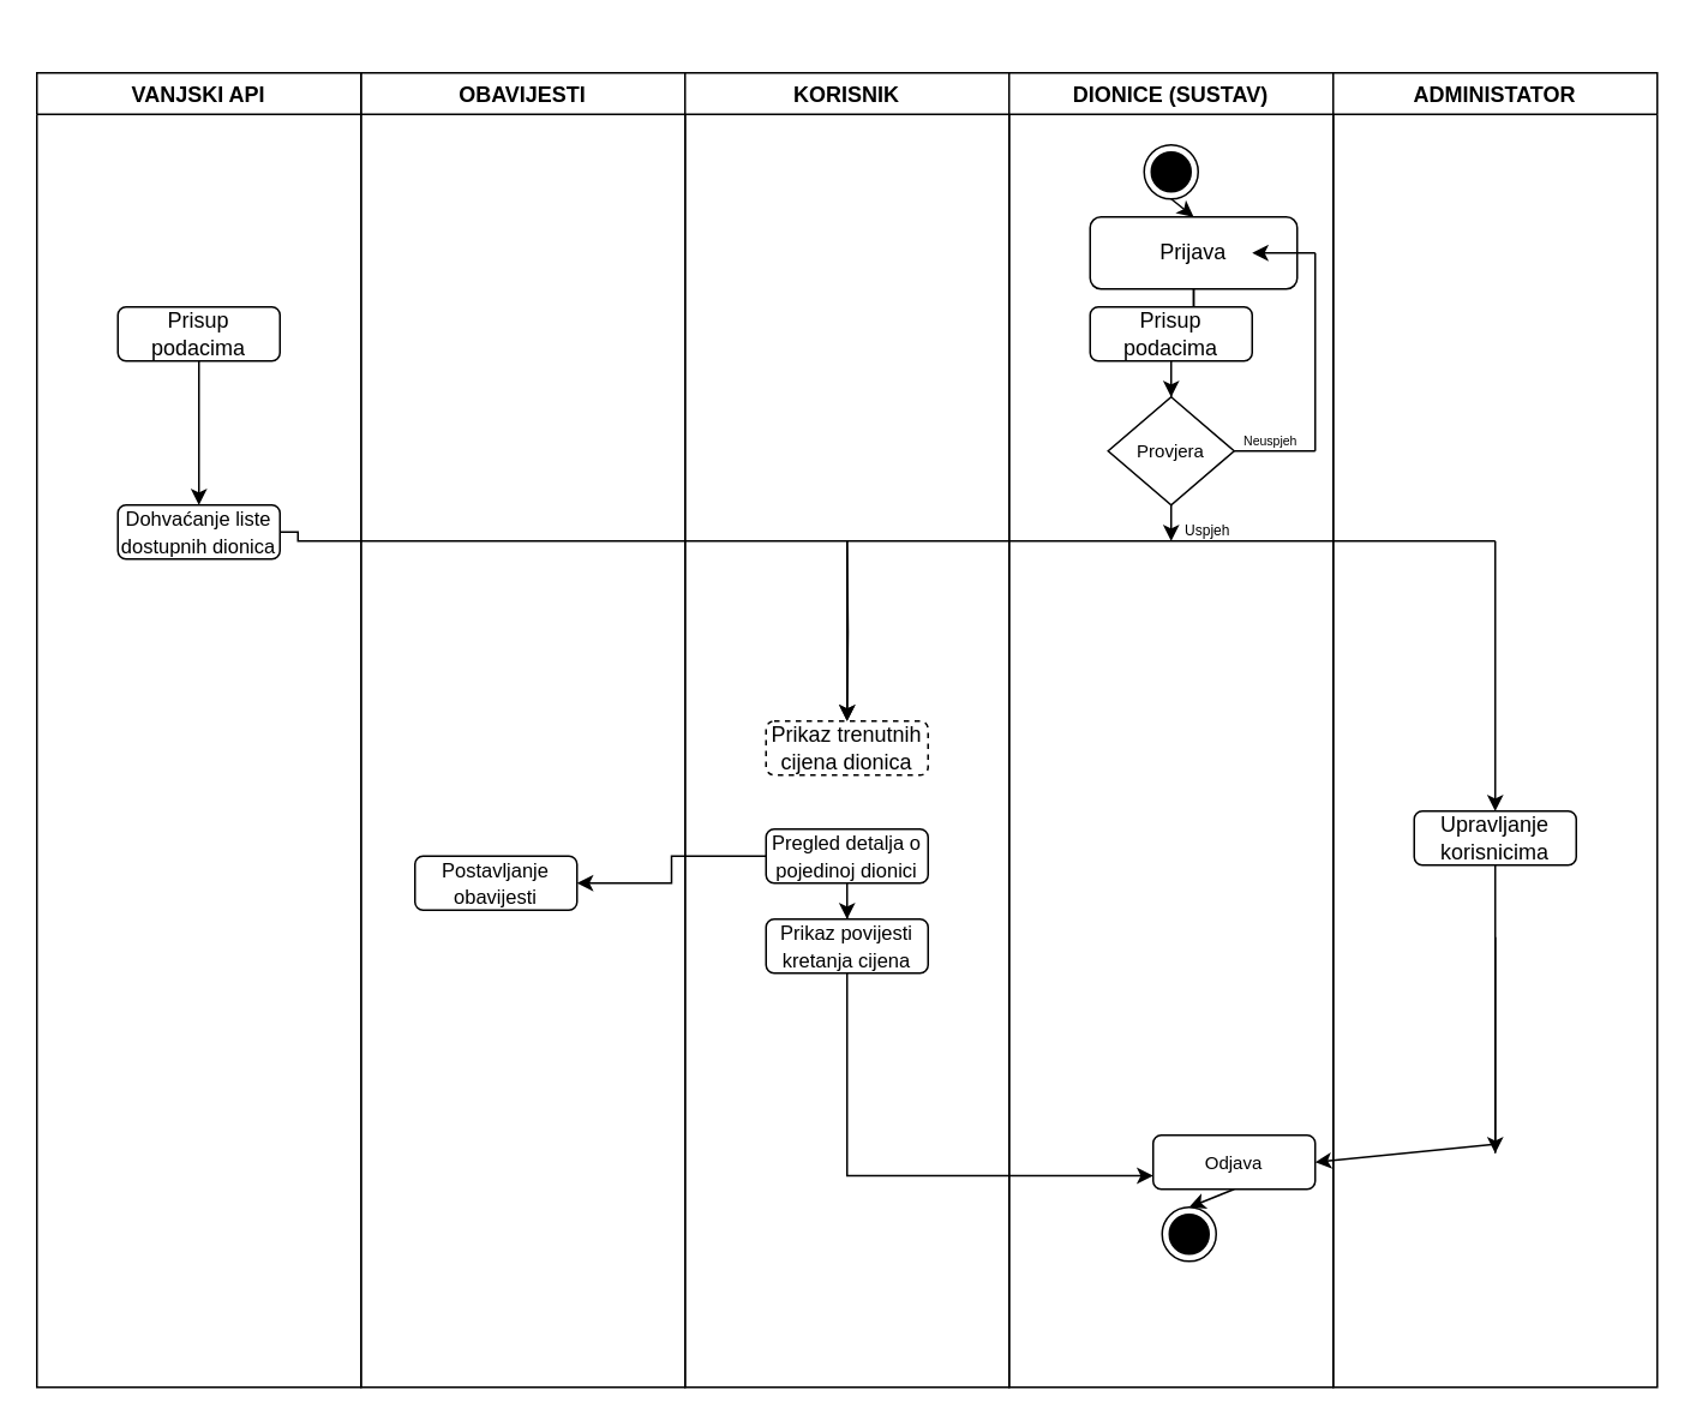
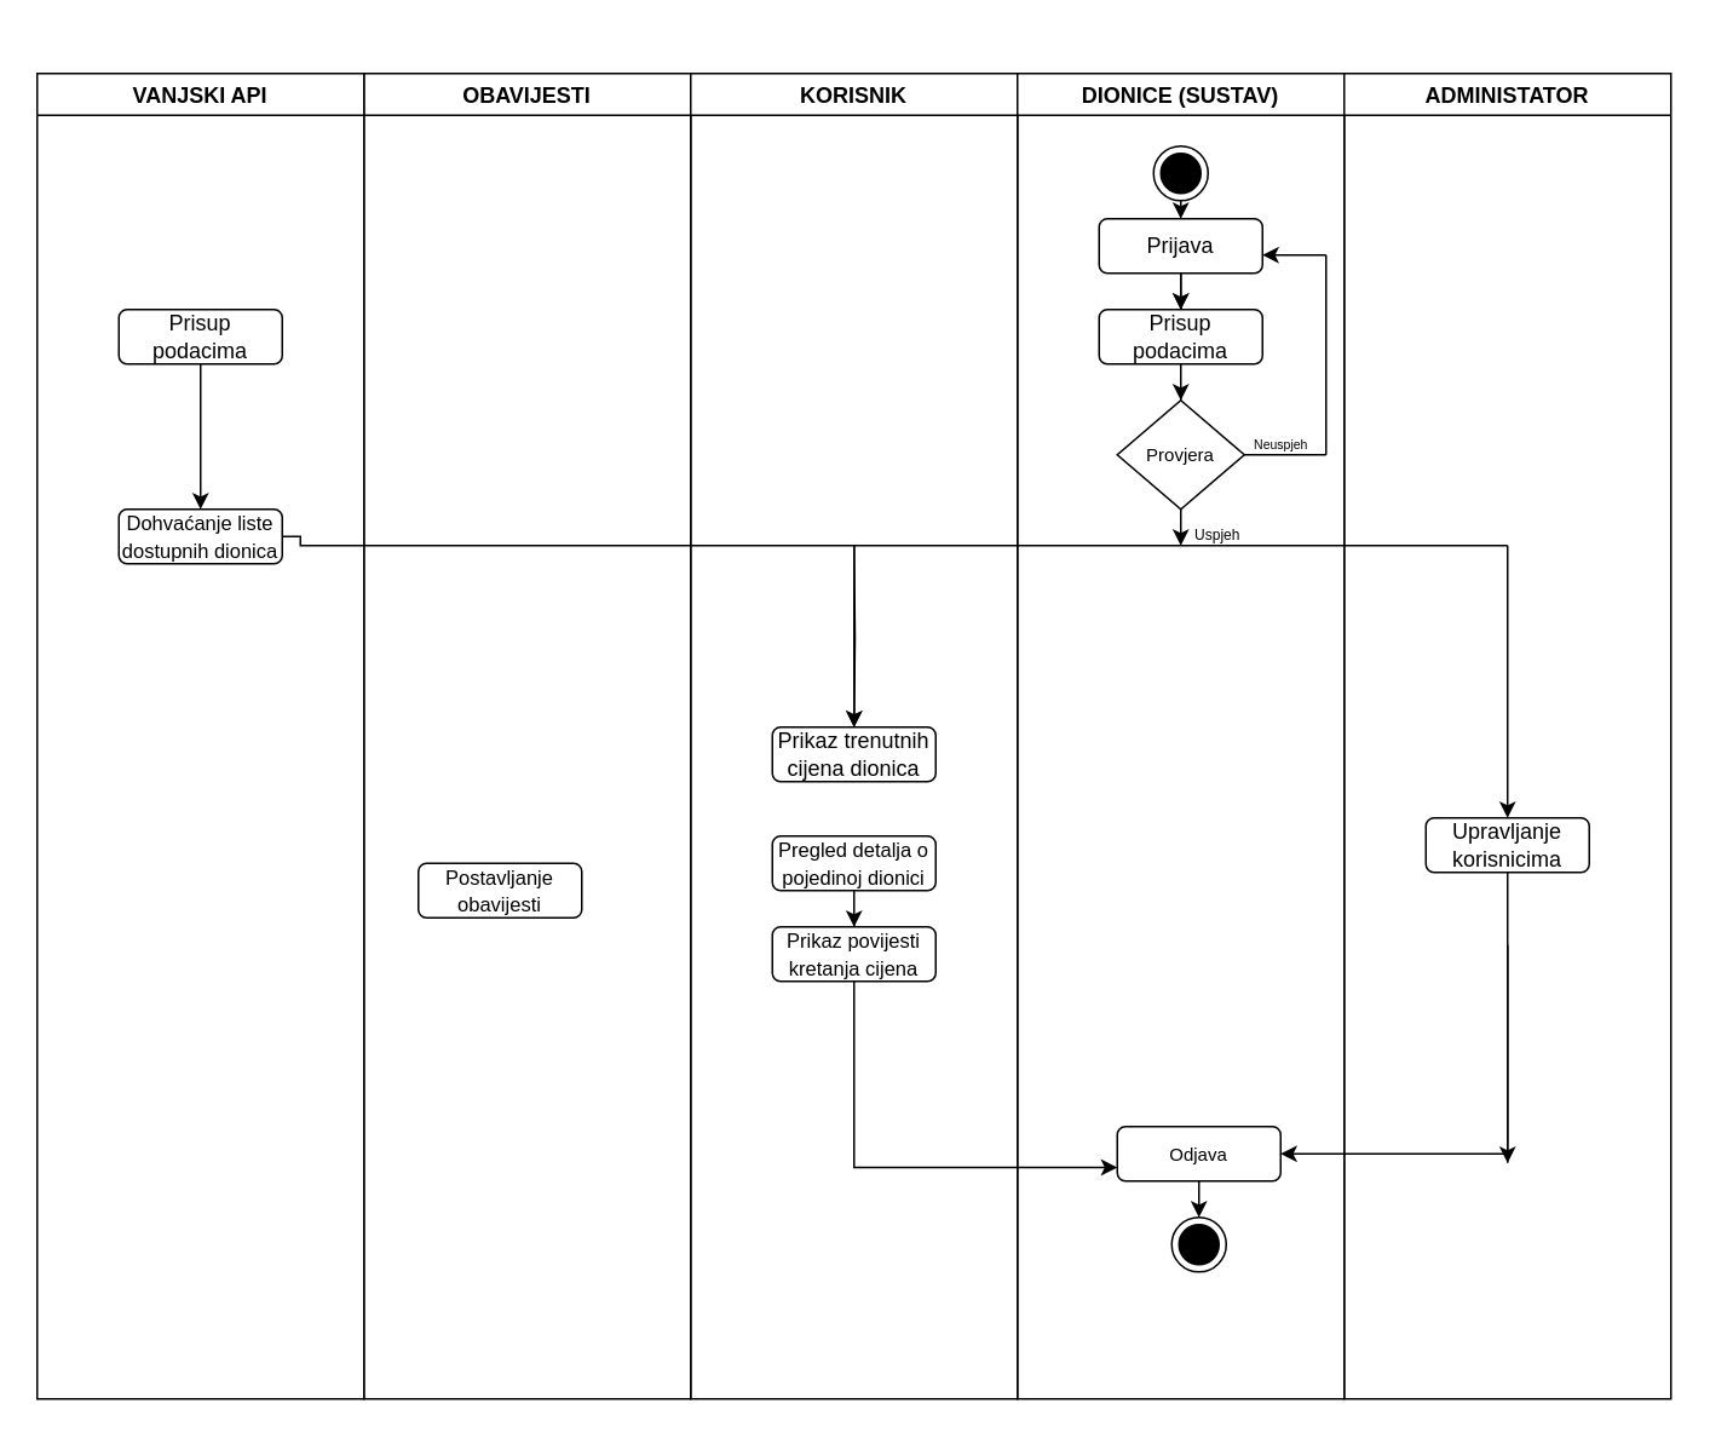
  <mxCell id="0" />
  <mxCell id="1" parent="0" />
  <mxCell id="2" style="edgeStyle=orthogonalEdgeStyle;rounded=0;orthogonalLoop=1;jettySize=auto;html=1;exitX=0.5;exitY=1;exitDx=0;exitDy=0;entryX=0.5;entryY=0;entryDx=0;entryDy=0;" parent="1" edge="1"><mxGeometry relative="1" as="geometry"><mxPoint x="500" y="20" as="sourcePoint" /></mxGeometry></mxCell>
  <mxCell id="3" style="edgeStyle=orthogonalEdgeStyle;rounded=0;orthogonalLoop=1;jettySize=auto;html=1;exitX=0.5;exitY=1;exitDx=0;exitDy=0;entryX=0.5;entryY=0;entryDx=0;entryDy=0;" parent="1" edge="1"><mxGeometry relative="1" as="geometry"><mxPoint x="500" y="75" as="sourcePoint" /></mxGeometry></mxCell>
  <mxCell id="4" value="" style="edgeStyle=orthogonalEdgeStyle;rounded=0;orthogonalLoop=1;jettySize=auto;html=1;" parent="1" edge="1"><mxGeometry relative="1" as="geometry"><mxPoint x="500" y="190" as="sourcePoint" /></mxGeometry></mxCell>
  <mxCell id="5" value="" style="edgeStyle=orthogonalEdgeStyle;rounded=0;orthogonalLoop=1;jettySize=auto;html=1;" parent="1" edge="1"><mxGeometry relative="1" as="geometry"><mxPoint x="500" y="190" as="sourcePoint" /></mxGeometry></mxCell>
  <mxCell id="6" value="OBAVIJESTI" style="swimlane;" vertex="1" parent="1"><mxGeometry x="200" y="40" width="180" height="730" as="geometry" /></mxCell>
  <mxCell id="7" value="&lt;font style=&quot;font-size: 11px;&quot;&gt;Postavljanje obavijesti&lt;/font&gt;" style="rounded=1;whiteSpace=wrap;html=1;" vertex="1" parent="6"><mxGeometry x="30" y="435" width="90" height="30" as="geometry" /></mxCell>
  <mxCell id="8" value="KORISNIK" style="swimlane;startSize=23;" vertex="1" parent="1"><mxGeometry x="380" y="40" width="180" height="730" as="geometry" /></mxCell>
  <mxCell id="9" style="edgeStyle=orthogonalEdgeStyle;rounded=0;orthogonalLoop=1;jettySize=auto;html=1;exitX=0.5;exitY=0;exitDx=0;exitDy=0;entryX=0.5;entryY=0;entryDx=0;entryDy=0;" edge="1" parent="8" target="10"><mxGeometry relative="1" as="geometry"><mxPoint x="90" y="260" as="sourcePoint" /></mxGeometry></mxCell>
- <mxCell id="10" value="Prikaz trenutnih cijena dionica" style="rounded=1;whiteSpace=wrap;html=1;dashed=1;" vertex="1" parent="8"><mxGeometry x="45" y="360" width="90" height="30" as="geometry" /></mxCell>
+ <mxCell id="10" value="Prikaz trenutnih cijena dionica" style="rounded=1;whiteSpace=wrap;html=1;" vertex="1" parent="8"><mxGeometry x="45" y="360" width="90" height="30" as="geometry" /></mxCell>
  <mxCell id="11" value="" style="edgeStyle=orthogonalEdgeStyle;rounded=0;orthogonalLoop=1;jettySize=auto;html=1;" edge="1" parent="8" source="12" target="13"><mxGeometry relative="1" as="geometry" /></mxCell>
  <mxCell id="12" value="&lt;font style=&quot;font-size: 11px;&quot;&gt;Pregled detalja o pojedinoj dionici&lt;/font&gt;" style="rounded=1;whiteSpace=wrap;html=1;" vertex="1" parent="8"><mxGeometry x="45" y="420" width="90" height="30" as="geometry" /></mxCell>
  <mxCell id="13" value="&lt;font style=&quot;font-size: 11px;&quot;&gt;Prikaz povijesti kretanja cijena&lt;/font&gt;" style="rounded=1;whiteSpace=wrap;html=1;" vertex="1" parent="8"><mxGeometry x="45" y="470" width="90" height="30" as="geometry" /></mxCell>
  <mxCell id="14" value="DIONICE (SUSTAV)" style="swimlane;" vertex="1" parent="1"><mxGeometry x="560" y="40" width="180" height="730" as="geometry" /></mxCell>
  <mxCell id="15" value="" style="edgeStyle=orthogonalEdgeStyle;rounded=0;orthogonalLoop=1;jettySize=auto;html=1;" edge="1" parent="14" source="21" target="20"><mxGeometry relative="1" as="geometry" /></mxCell>
  <mxCell id="16" value="" style="ellipse;html=1;shape=endState;fillColor=strokeColor;" vertex="1" parent="14"><mxGeometry x="85" y="630" width="30" height="30" as="geometry" /></mxCell>
  <mxCell id="17" value="&lt;span style=&quot;font-size: 10px;&quot;&gt;Provjera&lt;/span&gt;" style="rhombus;whiteSpace=wrap;html=1;" vertex="1" parent="14"><mxGeometry x="55" y="180" width="70" height="60" as="geometry" /></mxCell>
  <mxCell id="18" value="" style="edgeStyle=orthogonalEdgeStyle;rounded=0;orthogonalLoop=1;jettySize=auto;html=1;" edge="1" parent="14" source="21" target="20"><mxGeometry relative="1" as="geometry" /></mxCell>
  <mxCell id="19" value="" style="edgeStyle=orthogonalEdgeStyle;rounded=0;orthogonalLoop=1;jettySize=auto;html=1;" edge="1" parent="14" source="20" target="17"><mxGeometry relative="1" as="geometry" /></mxCell>
  <mxCell id="20" value="Prisup podacima" style="rounded=1;whiteSpace=wrap;html=1;" vertex="1" parent="14"><mxGeometry x="45" y="130" width="90" height="30" as="geometry" /></mxCell>
- <mxCell id="21" value="Prijava" style="rounded=1;whiteSpace=wrap;html=1;" vertex="1" parent="14"><mxGeometry x="45" y="80" width="115" height="40" as="geometry" /></mxCell>
+ <mxCell id="21" value="Prijava" style="rounded=1;whiteSpace=wrap;html=1;" vertex="1" parent="14"><mxGeometry x="45" y="80" width="90" height="30" as="geometry" /></mxCell>
  <mxCell id="22" value="&lt;font style=&quot;font-size: 7px;&quot;&gt;Neuspjeh&lt;/font&gt;" style="text;html=1;align=center;verticalAlign=middle;resizable=0;points=[];autosize=1;strokeColor=none;fillColor=none;" vertex="1" parent="14"><mxGeometry x="120" y="188" width="50" height="30" as="geometry" /></mxCell>
  <mxCell id="23" value="" style="endArrow=classic;html=1;rounded=0;" edge="1" parent="14"><mxGeometry width="50" height="50" relative="1" as="geometry"><mxPoint x="170" y="100" as="sourcePoint" /><mxPoint x="135" y="100" as="targetPoint" /></mxGeometry></mxCell>
- <mxCell id="24" value="&lt;font size=&quot;1&quot;&gt;Odjava&lt;/font&gt;" style="rounded=1;whiteSpace=wrap;html=1;" vertex="1" parent="14"><mxGeometry x="80" y="590" width="90" height="30" as="geometry" /></mxCell>
+ <mxCell id="24" value="&lt;font size=&quot;1&quot;&gt;Odjava&lt;/font&gt;" style="rounded=1;whiteSpace=wrap;html=1;" vertex="1" parent="14"><mxGeometry x="55" y="580" width="90" height="30" as="geometry" /></mxCell>
  <mxCell id="25" value="" style="ellipse;html=1;shape=endState;fillColor=strokeColor;" vertex="1" parent="14"><mxGeometry x="75" y="40" width="30" height="30" as="geometry" /></mxCell>
  <mxCell id="26" value="" style="endArrow=classic;html=1;rounded=0;exitX=0.5;exitY=1;exitDx=0;exitDy=0;entryX=0.5;entryY=0;entryDx=0;entryDy=0;" edge="1" parent="14" source="25" target="21"><mxGeometry width="50" height="50" relative="1" as="geometry"><mxPoint x="130" y="100" as="sourcePoint" /><mxPoint x="180" y="50" as="targetPoint" /></mxGeometry></mxCell>
  <mxCell id="27" value="" style="endArrow=classic;html=1;rounded=0;exitX=0.5;exitY=1;exitDx=0;exitDy=0;entryX=0.5;entryY=0;entryDx=0;entryDy=0;" edge="1" parent="14" source="24" target="16"><mxGeometry width="50" height="50" relative="1" as="geometry"><mxPoint x="110" y="610" as="sourcePoint" /><mxPoint x="160" y="560" as="targetPoint" /></mxGeometry></mxCell>
  <mxCell id="28" value="ADMINISTATOR" style="swimlane;" vertex="1" parent="1"><mxGeometry x="740" y="40" width="180" height="730" as="geometry" /></mxCell>
  <mxCell id="29" style="edgeStyle=orthogonalEdgeStyle;rounded=0;orthogonalLoop=1;jettySize=auto;html=1;exitX=0.5;exitY=1;exitDx=0;exitDy=0;" edge="1" parent="28" source="30"><mxGeometry relative="1" as="geometry"><mxPoint x="90" y="600" as="targetPoint" /></mxGeometry></mxCell>
  <mxCell id="30" value="Upravljanje korisnicima" style="rounded=1;whiteSpace=wrap;html=1;" vertex="1" parent="28"><mxGeometry x="45" y="410" width="90" height="30" as="geometry" /></mxCell>
  <mxCell id="31" value="" style="endArrow=none;html=1;rounded=0;exitX=1;exitY=0.5;exitDx=0;exitDy=0;" edge="1" parent="1" source="17"><mxGeometry width="50" height="50" relative="1" as="geometry"><mxPoint x="560" y="260" as="sourcePoint" /><mxPoint x="730" y="250" as="targetPoint" /></mxGeometry></mxCell>
  <mxCell id="32" value="" style="endArrow=none;html=1;rounded=0;" edge="1" parent="1"><mxGeometry width="50" height="50" relative="1" as="geometry"><mxPoint x="730" y="250" as="sourcePoint" /><mxPoint x="730" y="140" as="targetPoint" /></mxGeometry></mxCell>
  <mxCell id="33" value="" style="endArrow=classic;html=1;rounded=0;exitX=0.5;exitY=1;exitDx=0;exitDy=0;" edge="1" parent="1" source="17"><mxGeometry width="50" height="50" relative="1" as="geometry"><mxPoint x="540" y="300" as="sourcePoint" /><mxPoint x="650" y="300" as="targetPoint" /></mxGeometry></mxCell>
  <mxCell id="34" value="" style="endArrow=none;html=1;rounded=0;" edge="1" parent="1"><mxGeometry width="50" height="50" relative="1" as="geometry"><mxPoint x="470" y="300" as="sourcePoint" /><mxPoint x="830" y="300" as="targetPoint" /></mxGeometry></mxCell>
  <mxCell id="35" value="&lt;span style=&quot;font-size: 8px;&quot;&gt;Uspjeh&lt;/span&gt;" style="text;html=1;align=center;verticalAlign=middle;resizable=0;points=[];autosize=1;strokeColor=none;fillColor=none;" vertex="1" parent="1"><mxGeometry x="645" y="278" width="50" height="30" as="geometry" /></mxCell>
  <mxCell id="36" value="" style="endArrow=classic;html=1;rounded=0;entryX=0.5;entryY=0;entryDx=0;entryDy=0;" edge="1" parent="1" target="30"><mxGeometry width="50" height="50" relative="1" as="geometry"><mxPoint x="830" y="300" as="sourcePoint" /><mxPoint x="700" y="250" as="targetPoint" /></mxGeometry></mxCell>
  <mxCell id="37" value="" style="endArrow=none;html=1;rounded=0;entryX=0.5;entryY=1;entryDx=0;entryDy=0;" edge="1" parent="1"><mxGeometry width="50" height="50" relative="1" as="geometry"><mxPoint x="830" y="640" as="sourcePoint" /><mxPoint x="830" y="520" as="targetPoint" /></mxGeometry></mxCell>
  <mxCell id="38" value="" style="endArrow=classic;html=1;rounded=0;entryX=1;entryY=0.5;entryDx=0;entryDy=0;" edge="1" parent="1" target="24"><mxGeometry width="50" height="50" relative="1" as="geometry"><mxPoint x="830" y="635" as="sourcePoint" /><mxPoint x="800" y="610" as="targetPoint" /></mxGeometry></mxCell>
  <mxCell id="39" value="VANJSKI API" style="swimlane;" vertex="1" parent="1"><mxGeometry x="20" y="40" width="180" height="730" as="geometry" /></mxCell>
  <mxCell id="40" style="edgeStyle=orthogonalEdgeStyle;rounded=0;orthogonalLoop=1;jettySize=auto;html=1;exitX=0.5;exitY=1;exitDx=0;exitDy=0;" edge="1" parent="39" source="41" target="42"><mxGeometry relative="1" as="geometry" /></mxCell>
  <mxCell id="41" value="Prisup podacima" style="rounded=1;whiteSpace=wrap;html=1;" vertex="1" parent="39"><mxGeometry x="45" y="130" width="90" height="30" as="geometry" /></mxCell>
  <mxCell id="42" value="&lt;font style=&quot;font-size: 11px;&quot;&gt;Dohvaćanje liste dostupnih dionica&lt;/font&gt;" style="rounded=1;whiteSpace=wrap;html=1;" vertex="1" parent="39"><mxGeometry x="45" y="240" width="90" height="30" as="geometry" /></mxCell>
- <mxCell id="43" style="edgeStyle=orthogonalEdgeStyle;rounded=0;orthogonalLoop=1;jettySize=auto;html=1;exitX=0;exitY=0.5;exitDx=0;exitDy=0;entryX=1;entryY=0.5;entryDx=0;entryDy=0;" edge="1" parent="1" source="12" target="7"><mxGeometry relative="1" as="geometry"><mxPoint x="340" y="475" as="targetPoint" /></mxGeometry></mxCell>
  <mxCell id="44" style="edgeStyle=orthogonalEdgeStyle;rounded=0;orthogonalLoop=1;jettySize=auto;html=1;exitX=0.5;exitY=1;exitDx=0;exitDy=0;entryX=0;entryY=0.75;entryDx=0;entryDy=0;" edge="1" parent="1" source="13" target="24"><mxGeometry relative="1" as="geometry" /></mxCell>
  <mxCell id="45" style="edgeStyle=orthogonalEdgeStyle;rounded=0;orthogonalLoop=1;jettySize=auto;html=1;exitX=1;exitY=0.5;exitDx=0;exitDy=0;entryX=0.5;entryY=0;entryDx=0;entryDy=0;" edge="1" parent="1" source="42" target="10"><mxGeometry relative="1" as="geometry"><Array as="points"><mxPoint x="165" y="300" /><mxPoint x="470" y="300" /></Array></mxGeometry></mxCell>
